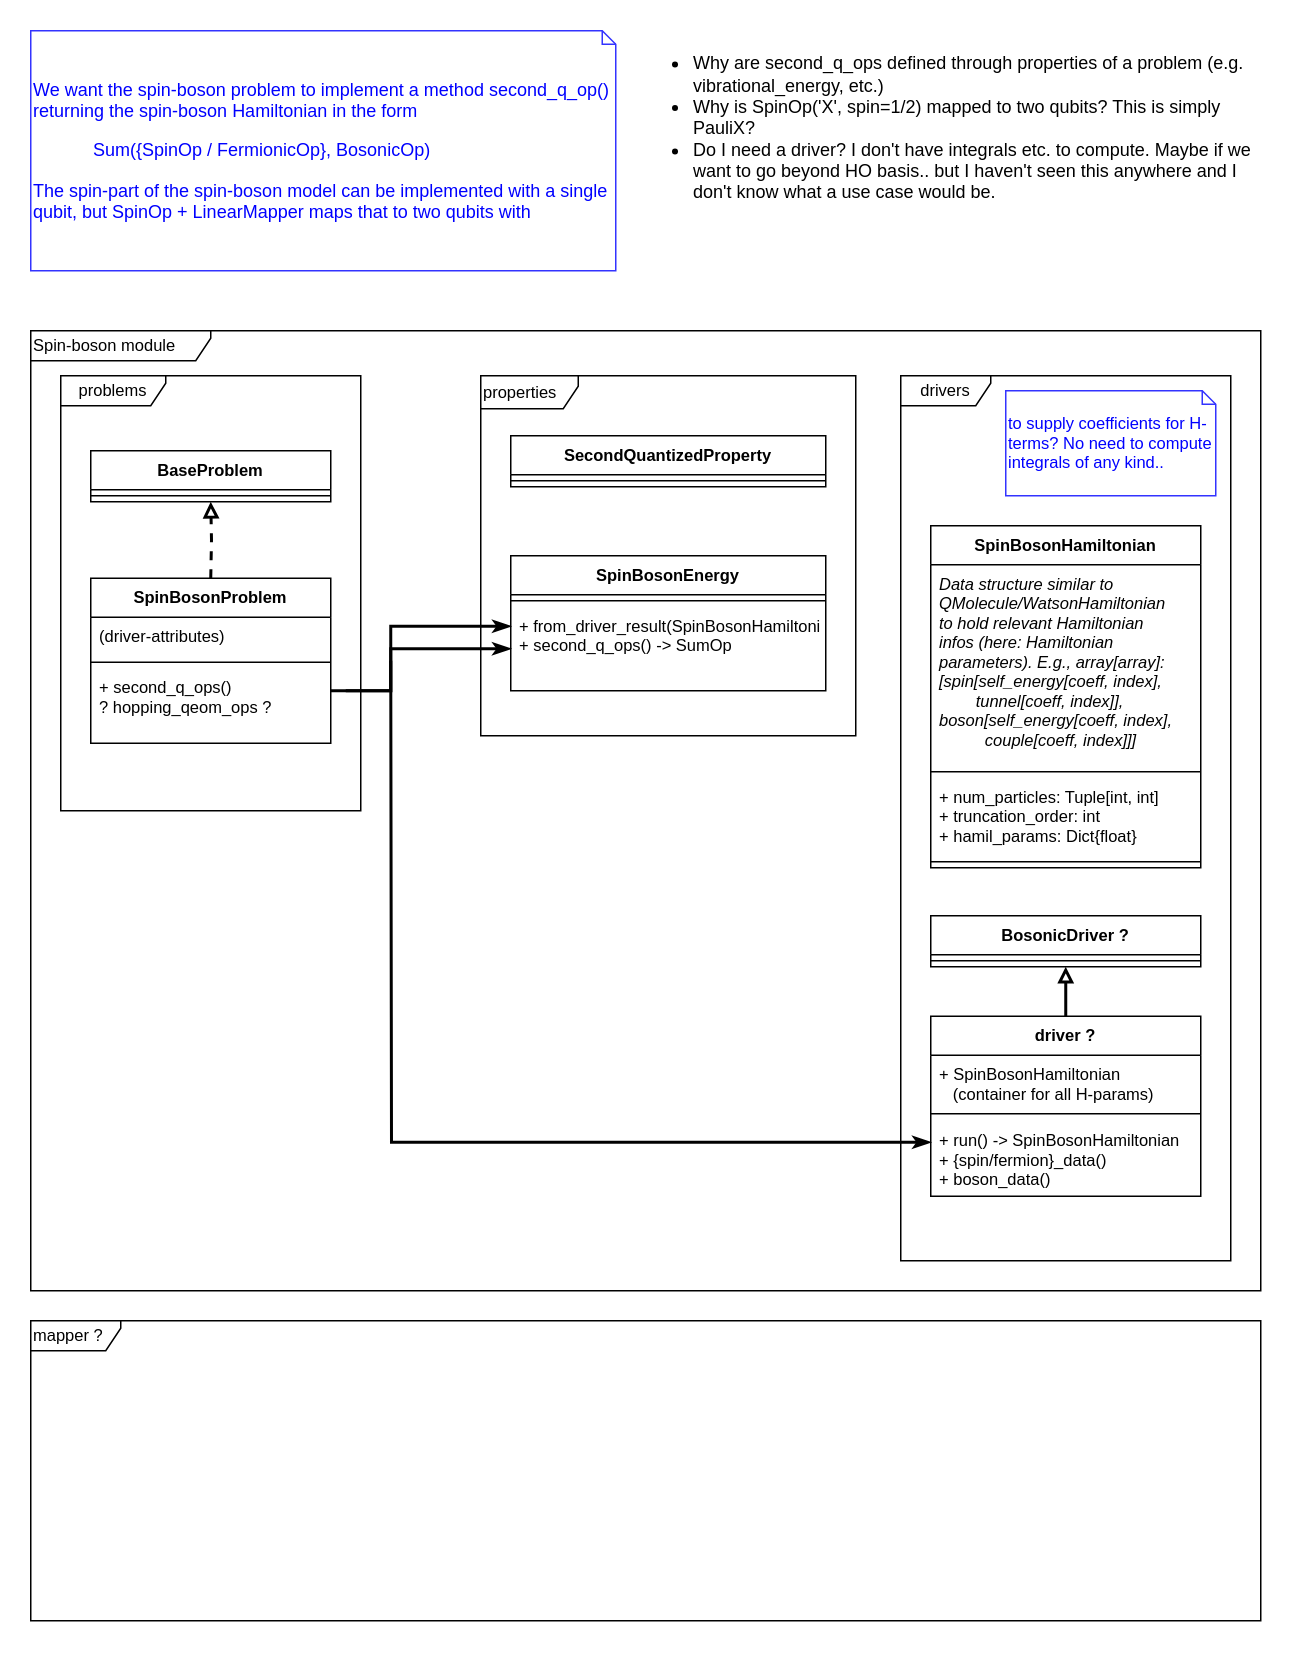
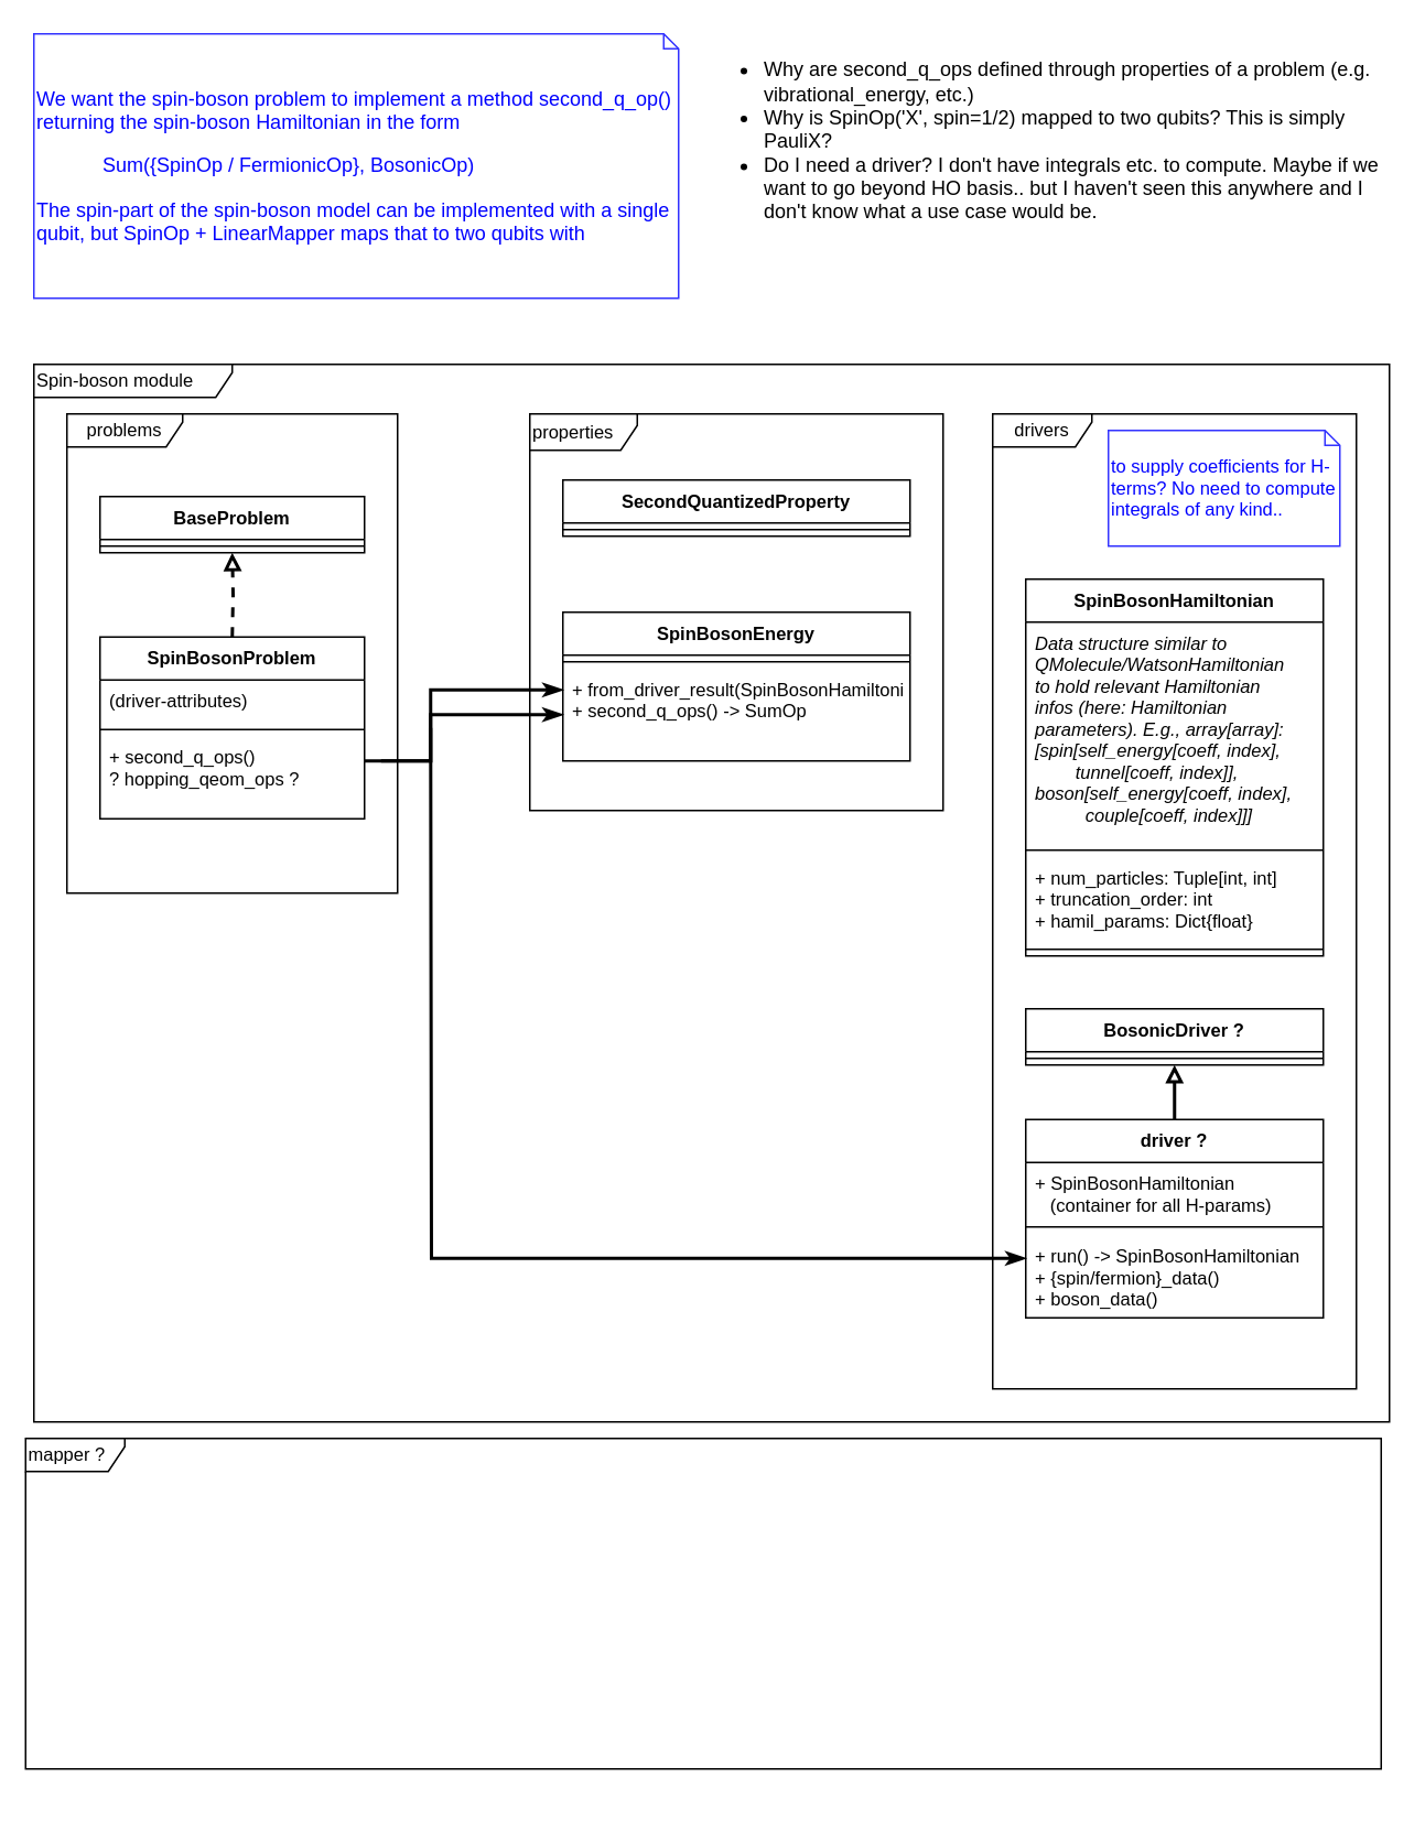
  <mxCell id="0" />
  <mxCell id="1" parent="0" />
  <mxCell id="2" value="&lt;font style=&quot;font-size: 11px;&quot;&gt;Spin-boson module&lt;/font&gt;" style="shape=umlFrame;whiteSpace=wrap;html=1;fontSize=11;strokeColor=#000000;align=left;width=120;height=20;" vertex="1" parent="1"><mxGeometry x="20" y="220" width="820" height="640" as="geometry" /></mxCell>
  <mxCell id="3" value="&lt;font style=&quot;font-size: 11px;&quot;&gt;properties&lt;/font&gt;" style="shape=umlFrame;whiteSpace=wrap;html=1;fontSize=11;align=left;width=65;height=22;" vertex="1" parent="1"><mxGeometry x="320" y="250" width="250" height="240" as="geometry" /></mxCell>
  <mxCell id="4" value="drivers" style="shape=umlFrame;whiteSpace=wrap;html=1;width=60;height=20;fontSize=11;" parent="1" vertex="1"><mxGeometry x="600" y="250" width="220" height="590" as="geometry" /></mxCell>
  <mxCell id="5" value="problems" style="shape=umlFrame;whiteSpace=wrap;html=1;width=70;height=20;fontSize=11;" parent="1" vertex="1"><mxGeometry x="40" y="250" width="200" height="290" as="geometry" /></mxCell>
  <mxCell id="6" value="BaseProblem" style="swimlane;fontStyle=1;align=center;verticalAlign=top;childLayout=stackLayout;horizontal=1;startSize=26;horizontalStack=0;resizeParent=1;resizeParentMax=0;resizeLast=0;collapsible=1;marginBottom=0;fontSize=11;" parent="1" vertex="1"><mxGeometry x="60" y="300" width="160" height="34" as="geometry" /></mxCell>
  <mxCell id="7" value="" style="line;strokeWidth=1;fillColor=none;align=left;verticalAlign=middle;spacingTop=-1;spacingLeft=3;spacingRight=3;rotatable=0;labelPosition=right;points=[];portConstraint=eastwest;fontSize=11;" parent="6" vertex="1"><mxGeometry y="26" width="160" height="8" as="geometry" /></mxCell>
  <mxCell id="8" style="edgeStyle=orthogonalEdgeStyle;rounded=0;orthogonalLoop=1;jettySize=auto;html=1;exitX=0.5;exitY=0;exitDx=0;exitDy=0;entryX=0.5;entryY=1;entryDx=0;entryDy=0;endArrow=block;endFill=0;dashed=1;strokeWidth=2;startSize=6;jumpSize=6;jumpStyle=none;fontSize=11;" parent="1" target="6" edge="1"><mxGeometry relative="1" as="geometry"><mxPoint x="140" y="385" as="sourcePoint" /></mxGeometry></mxCell>
  <mxCell id="9" value="SpinBosonProblem" style="swimlane;fontStyle=1;align=center;verticalAlign=top;childLayout=stackLayout;horizontal=1;startSize=26;horizontalStack=0;resizeParent=1;resizeParentMax=0;resizeLast=0;collapsible=1;marginBottom=0;fontSize=11;" parent="1" vertex="1"><mxGeometry x="60" y="385" width="160" height="110" as="geometry" /></mxCell>
  <mxCell id="10" value="(driver-attributes)" style="text;strokeColor=none;fillColor=none;align=left;verticalAlign=top;spacingLeft=4;spacingRight=4;overflow=hidden;rotatable=0;points=[[0,0.5],[1,0.5]];portConstraint=eastwest;fontSize=11;" parent="9" vertex="1"><mxGeometry y="26" width="160" height="26" as="geometry" /></mxCell>
  <mxCell id="11" value="" style="line;strokeWidth=1;fillColor=none;align=left;verticalAlign=middle;spacingTop=-1;spacingLeft=3;spacingRight=3;rotatable=0;labelPosition=right;points=[];portConstraint=eastwest;fontSize=11;" parent="9" vertex="1"><mxGeometry y="52" width="160" height="8" as="geometry" /></mxCell>
  <mxCell id="12" value="+ second_q_ops()&#10;? hopping_qeom_ops ?" style="text;strokeColor=none;fillColor=none;align=left;verticalAlign=top;spacingLeft=4;spacingRight=4;overflow=hidden;rotatable=0;points=[[0,0.5],[1,0.5]];portConstraint=eastwest;fontSize=11;" vertex="1" parent="9"><mxGeometry y="60" width="160" height="50" as="geometry" /></mxCell>
  <mxCell id="13" style="edgeStyle=orthogonalEdgeStyle;rounded=0;jumpStyle=none;jumpSize=6;orthogonalLoop=1;jettySize=auto;html=1;dashed=0;endArrow=block;endFill=0;startSize=6;strokeWidth=2;entryX=0.5;entryY=1;entryDx=0;entryDy=0;fontSize=11;" parent="1" source="14" target="18" edge="1"><mxGeometry relative="1" as="geometry"><mxPoint x="700" y="687" as="targetPoint" /></mxGeometry></mxCell>
  <mxCell id="14" value="driver ?" style="swimlane;fontStyle=1;align=center;verticalAlign=top;childLayout=stackLayout;horizontal=1;startSize=26;horizontalStack=0;resizeParent=1;resizeParentMax=0;resizeLast=0;collapsible=1;marginBottom=0;fontSize=11;" parent="1" vertex="1"><mxGeometry x="620" y="677" width="180" height="120" as="geometry" /></mxCell>
  <mxCell id="15" value="+ SpinBosonHamiltonian&#10;   (container for all H-params)" style="text;strokeColor=none;fillColor=none;align=left;verticalAlign=top;spacingLeft=4;spacingRight=4;overflow=hidden;rotatable=0;points=[[0,0.5],[1,0.5]];portConstraint=eastwest;fontSize=11;" parent="14" vertex="1"><mxGeometry y="26" width="180" height="34" as="geometry" /></mxCell>
  <mxCell id="16" value="" style="line;strokeWidth=1;fillColor=none;align=left;verticalAlign=middle;spacingTop=-1;spacingLeft=3;spacingRight=3;rotatable=0;labelPosition=right;points=[];portConstraint=eastwest;fontSize=11;" parent="14" vertex="1"><mxGeometry y="60" width="180" height="10" as="geometry" /></mxCell>
  <mxCell id="17" value="+ run() -&gt; SpinBosonHamiltonian&#10;+ {spin/fermion}_data()&#10;+ boson_data()" style="text;strokeColor=none;fillColor=none;align=left;verticalAlign=top;spacingLeft=4;spacingRight=4;overflow=hidden;rotatable=0;points=[[0,0.5],[1,0.5]];portConstraint=eastwest;fontSize=11;" vertex="1" parent="14"><mxGeometry y="70" width="180" height="50" as="geometry" /></mxCell>
  <mxCell id="18" value="BosonicDriver ?" style="swimlane;fontStyle=1;align=center;verticalAlign=top;childLayout=stackLayout;horizontal=1;startSize=26;horizontalStack=0;resizeParent=1;resizeParentMax=0;resizeLast=0;collapsible=1;marginBottom=0;fontSize=11;" parent="1" vertex="1"><mxGeometry x="620" y="610" width="180" height="34" as="geometry" /></mxCell>
  <mxCell id="19" value="" style="line;strokeWidth=1;fillColor=none;align=left;verticalAlign=middle;spacingTop=-1;spacingLeft=3;spacingRight=3;rotatable=0;labelPosition=right;points=[];portConstraint=eastwest;fontSize=11;" parent="18" vertex="1"><mxGeometry y="26" width="180" height="8" as="geometry" /></mxCell>
  <mxCell id="20" value="SpinBosonEnergy" style="swimlane;fontStyle=1;align=center;verticalAlign=top;childLayout=stackLayout;horizontal=1;startSize=26;horizontalStack=0;resizeParent=1;resizeParentMax=0;resizeLast=0;collapsible=1;marginBottom=0;fontSize=11;" vertex="1" parent="1"><mxGeometry x="340" y="370" width="210" height="90" as="geometry" /></mxCell>
  <mxCell id="21" value="" style="line;strokeWidth=1;fillColor=none;align=left;verticalAlign=middle;spacingTop=-1;spacingLeft=3;spacingRight=3;rotatable=0;labelPosition=right;points=[];portConstraint=eastwest;fontSize=11;" vertex="1" parent="20"><mxGeometry y="26" width="210" height="8" as="geometry" /></mxCell>
  <mxCell id="22" value="+ from_driver_result(SpinBosonHamiltonian)&#10;+ second_q_ops() -&gt; SumOp" style="text;strokeColor=none;fillColor=none;align=left;verticalAlign=top;spacingLeft=4;spacingRight=4;overflow=hidden;rotatable=0;points=[[0,0.5],[1,0.5]];portConstraint=eastwest;fontSize=11;" vertex="1" parent="20"><mxGeometry y="34" width="210" height="56" as="geometry" /></mxCell>
  <mxCell id="23" value="SecondQuantizedProperty" style="swimlane;fontStyle=1;align=center;verticalAlign=top;childLayout=stackLayout;horizontal=1;startSize=26;horizontalStack=0;resizeParent=1;resizeParentMax=0;resizeLast=0;collapsible=1;marginBottom=0;fontSize=11;" vertex="1" parent="1"><mxGeometry x="340" y="290" width="210" height="34" as="geometry" /></mxCell>
  <mxCell id="24" value="" style="line;strokeWidth=1;fillColor=none;align=left;verticalAlign=middle;spacingTop=-1;spacingLeft=3;spacingRight=3;rotatable=0;labelPosition=right;points=[];portConstraint=eastwest;fontSize=11;" vertex="1" parent="23"><mxGeometry y="26" width="210" height="8" as="geometry" /></mxCell>
  <mxCell id="25" style="edgeStyle=orthogonalEdgeStyle;rounded=0;orthogonalLoop=1;jettySize=auto;html=1;endArrow=classicThin;endFill=1;strokeWidth=2;fontSize=11;" edge="1" parent="1" source="12" target="22"><mxGeometry relative="1" as="geometry"><mxPoint x="194" y="440" as="sourcePoint" /><Array as="points"><mxPoint x="260" y="460" /><mxPoint x="260" y="417" /></Array></mxGeometry></mxCell>
  <mxCell id="26" value="&lt;div&gt;&lt;font color=&quot;#0000FF&quot;&gt;We want the spin-boson problem to implement a method second_q_op() returning the spin-boson Hamiltonian in the form&lt;/font&gt;&lt;/div&gt;&lt;blockquote&gt;&lt;div&gt;&lt;font color=&quot;#0000FF&quot;&gt;Sum({SpinOp / FermionicOp}, BosonicOp)&lt;/font&gt;&lt;/div&gt;&lt;/blockquote&gt;&lt;div&gt;&lt;font color=&quot;#0000FF&quot;&gt;The spin-part of the spin-boson model can be implemented with a single qubit, but SpinOp + LinearMapper maps that to two qubits with&lt;br&gt;&lt;/font&gt;&lt;/div&gt;" style="shape=note;size=9;whiteSpace=wrap;html=1;strokeColor=#3333FF;align=left;" vertex="1" parent="1"><mxGeometry x="20" y="20" width="390" height="160" as="geometry" /></mxCell>
  <mxCell id="27" style="edgeStyle=orthogonalEdgeStyle;rounded=0;orthogonalLoop=1;jettySize=auto;html=1;entryX=0;entryY=0.28;entryDx=0;entryDy=0;endArrow=classicThin;endFill=1;strokeWidth=2;fontSize=11;entryPerimeter=0;" edge="1" parent="1" target="17"><mxGeometry relative="1" as="geometry"><mxPoint x="260" y="440" as="sourcePoint" /></mxGeometry></mxCell>
  <mxCell id="28" value="&lt;div style=&quot;font-size: 11px;&quot;&gt;&lt;font style=&quot;font-size: 11px;&quot; color=&quot;#0000FF&quot;&gt;to supply coefficients for H-terms? No need to compute integrals of any kind.. &lt;br style=&quot;font-size: 11px;&quot;&gt;&lt;/font&gt;&lt;/div&gt;" style="shape=note;size=9;whiteSpace=wrap;html=1;strokeColor=#3333FF;align=left;fontSize=11;" vertex="1" parent="1"><mxGeometry x="670" y="260" width="140" height="70" as="geometry" /></mxCell>
  <mxCell id="29" value="SpinBosonHamiltonian&#10;" style="swimlane;fontStyle=1;align=center;verticalAlign=top;childLayout=stackLayout;horizontal=1;startSize=26;horizontalStack=0;resizeParent=1;resizeParentMax=0;resizeLast=0;collapsible=1;marginBottom=0;fontSize=11;strokeColor=#000000;" vertex="1" parent="1"><mxGeometry x="620" y="350" width="180" height="228" as="geometry" /></mxCell>
  <mxCell id="30" value="Data structure similar to&#10;QMolecule/WatsonHamiltonian&#10;to hold relevant Hamiltonian&#10;infos (here: Hamiltonian&#10;parameters). E.g., array[array]:&#10;[spin[self_energy[coeff, index],&#10;        tunnel[coeff, index]],&#10;boson[self_energy[coeff, index],&#10;          couple[coeff, index]]]" style="text;strokeColor=none;fillColor=none;align=left;verticalAlign=top;spacingLeft=4;spacingRight=4;overflow=hidden;rotatable=0;points=[[0,0.5],[1,0.5]];portConstraint=eastwest;fontStyle=2;fontSize=11;" vertex="1" parent="29"><mxGeometry y="26" width="180" height="134" as="geometry" /></mxCell>
  <mxCell id="31" value="" style="line;strokeWidth=1;fillColor=none;align=left;verticalAlign=middle;spacingTop=-1;spacingLeft=3;spacingRight=3;rotatable=0;labelPosition=right;points=[];portConstraint=eastwest;fontSize=11;" vertex="1" parent="29"><mxGeometry y="160" width="180" height="8" as="geometry" /></mxCell>
  <mxCell id="32" value="+ num_particles: Tuple[int, int]&#10;+ truncation_order: int&#10;+ hamil_params: Dict{float}" style="text;strokeColor=none;fillColor=none;align=left;verticalAlign=top;spacingLeft=4;spacingRight=4;overflow=hidden;rotatable=0;points=[[0,0.5],[1,0.5]];portConstraint=eastwest;fontSize=11;" vertex="1" parent="29"><mxGeometry y="168" width="180" height="52" as="geometry" /></mxCell>
  <mxCell id="33" value="" style="line;strokeWidth=1;fillColor=none;align=left;verticalAlign=middle;spacingTop=-1;spacingLeft=3;spacingRight=3;rotatable=0;labelPosition=right;points=[];portConstraint=eastwest;fontSize=11;" vertex="1" parent="29"><mxGeometry y="220" width="180" height="8" as="geometry" /></mxCell>
  <mxCell id="34" style="edgeStyle=orthogonalEdgeStyle;rounded=0;orthogonalLoop=1;jettySize=auto;html=1;entryX=0;entryY=0.5;entryDx=0;entryDy=0;fontSize=11;endArrow=classicThin;endFill=1;strokeWidth=2;" edge="1" parent="1" target="22"><mxGeometry relative="1" as="geometry"><mxPoint x="230" y="460" as="sourcePoint" /><Array as="points"><mxPoint x="260" y="460" /><mxPoint x="260" y="432" /></Array></mxGeometry></mxCell>
  <mxCell id="35" value="&lt;ul&gt;&lt;li&gt;Why are second_q_ops defined through properties of a problem (e.g. vibrational_energy, etc.)&lt;/li&gt;&lt;li&gt;Why is SpinOp('X', spin=1/2) mapped to two qubits? This is simply PauliX?&lt;br&gt;&lt;/li&gt;&lt;li&gt;Do I need a driver? I don't have integrals etc. to compute. Maybe if we want to go beyond HO basis.. but I haven't seen this anywhere and I don't know what a use case would be.&lt;br&gt;&lt;/li&gt;&lt;/ul&gt;" style="text;strokeColor=none;fillColor=none;html=1;whiteSpace=wrap;verticalAlign=middle;overflow=hidden;" vertex="1" parent="1"><mxGeometry x="420" y="20" width="420" height="130" as="geometry" /></mxCell>
- <mxCell id="36" value="mapper ?" style="shape=umlFrame;whiteSpace=wrap;html=1;fontSize=11;strokeColor=#000000;align=left;width=60;height=20;" vertex="1" parent="1"><mxGeometry x="20" y="880" width="820" height="200" as="geometry" /></mxCell>
+ <mxCell id="36" value="mapper ?" style="shape=umlFrame;whiteSpace=wrap;html=1;fontSize=11;strokeColor=#000000;align=left;width=60;height=20;" vertex="1" parent="1"><mxGeometry x="15" y="870" width="820" height="200" as="geometry" /></mxCell>
